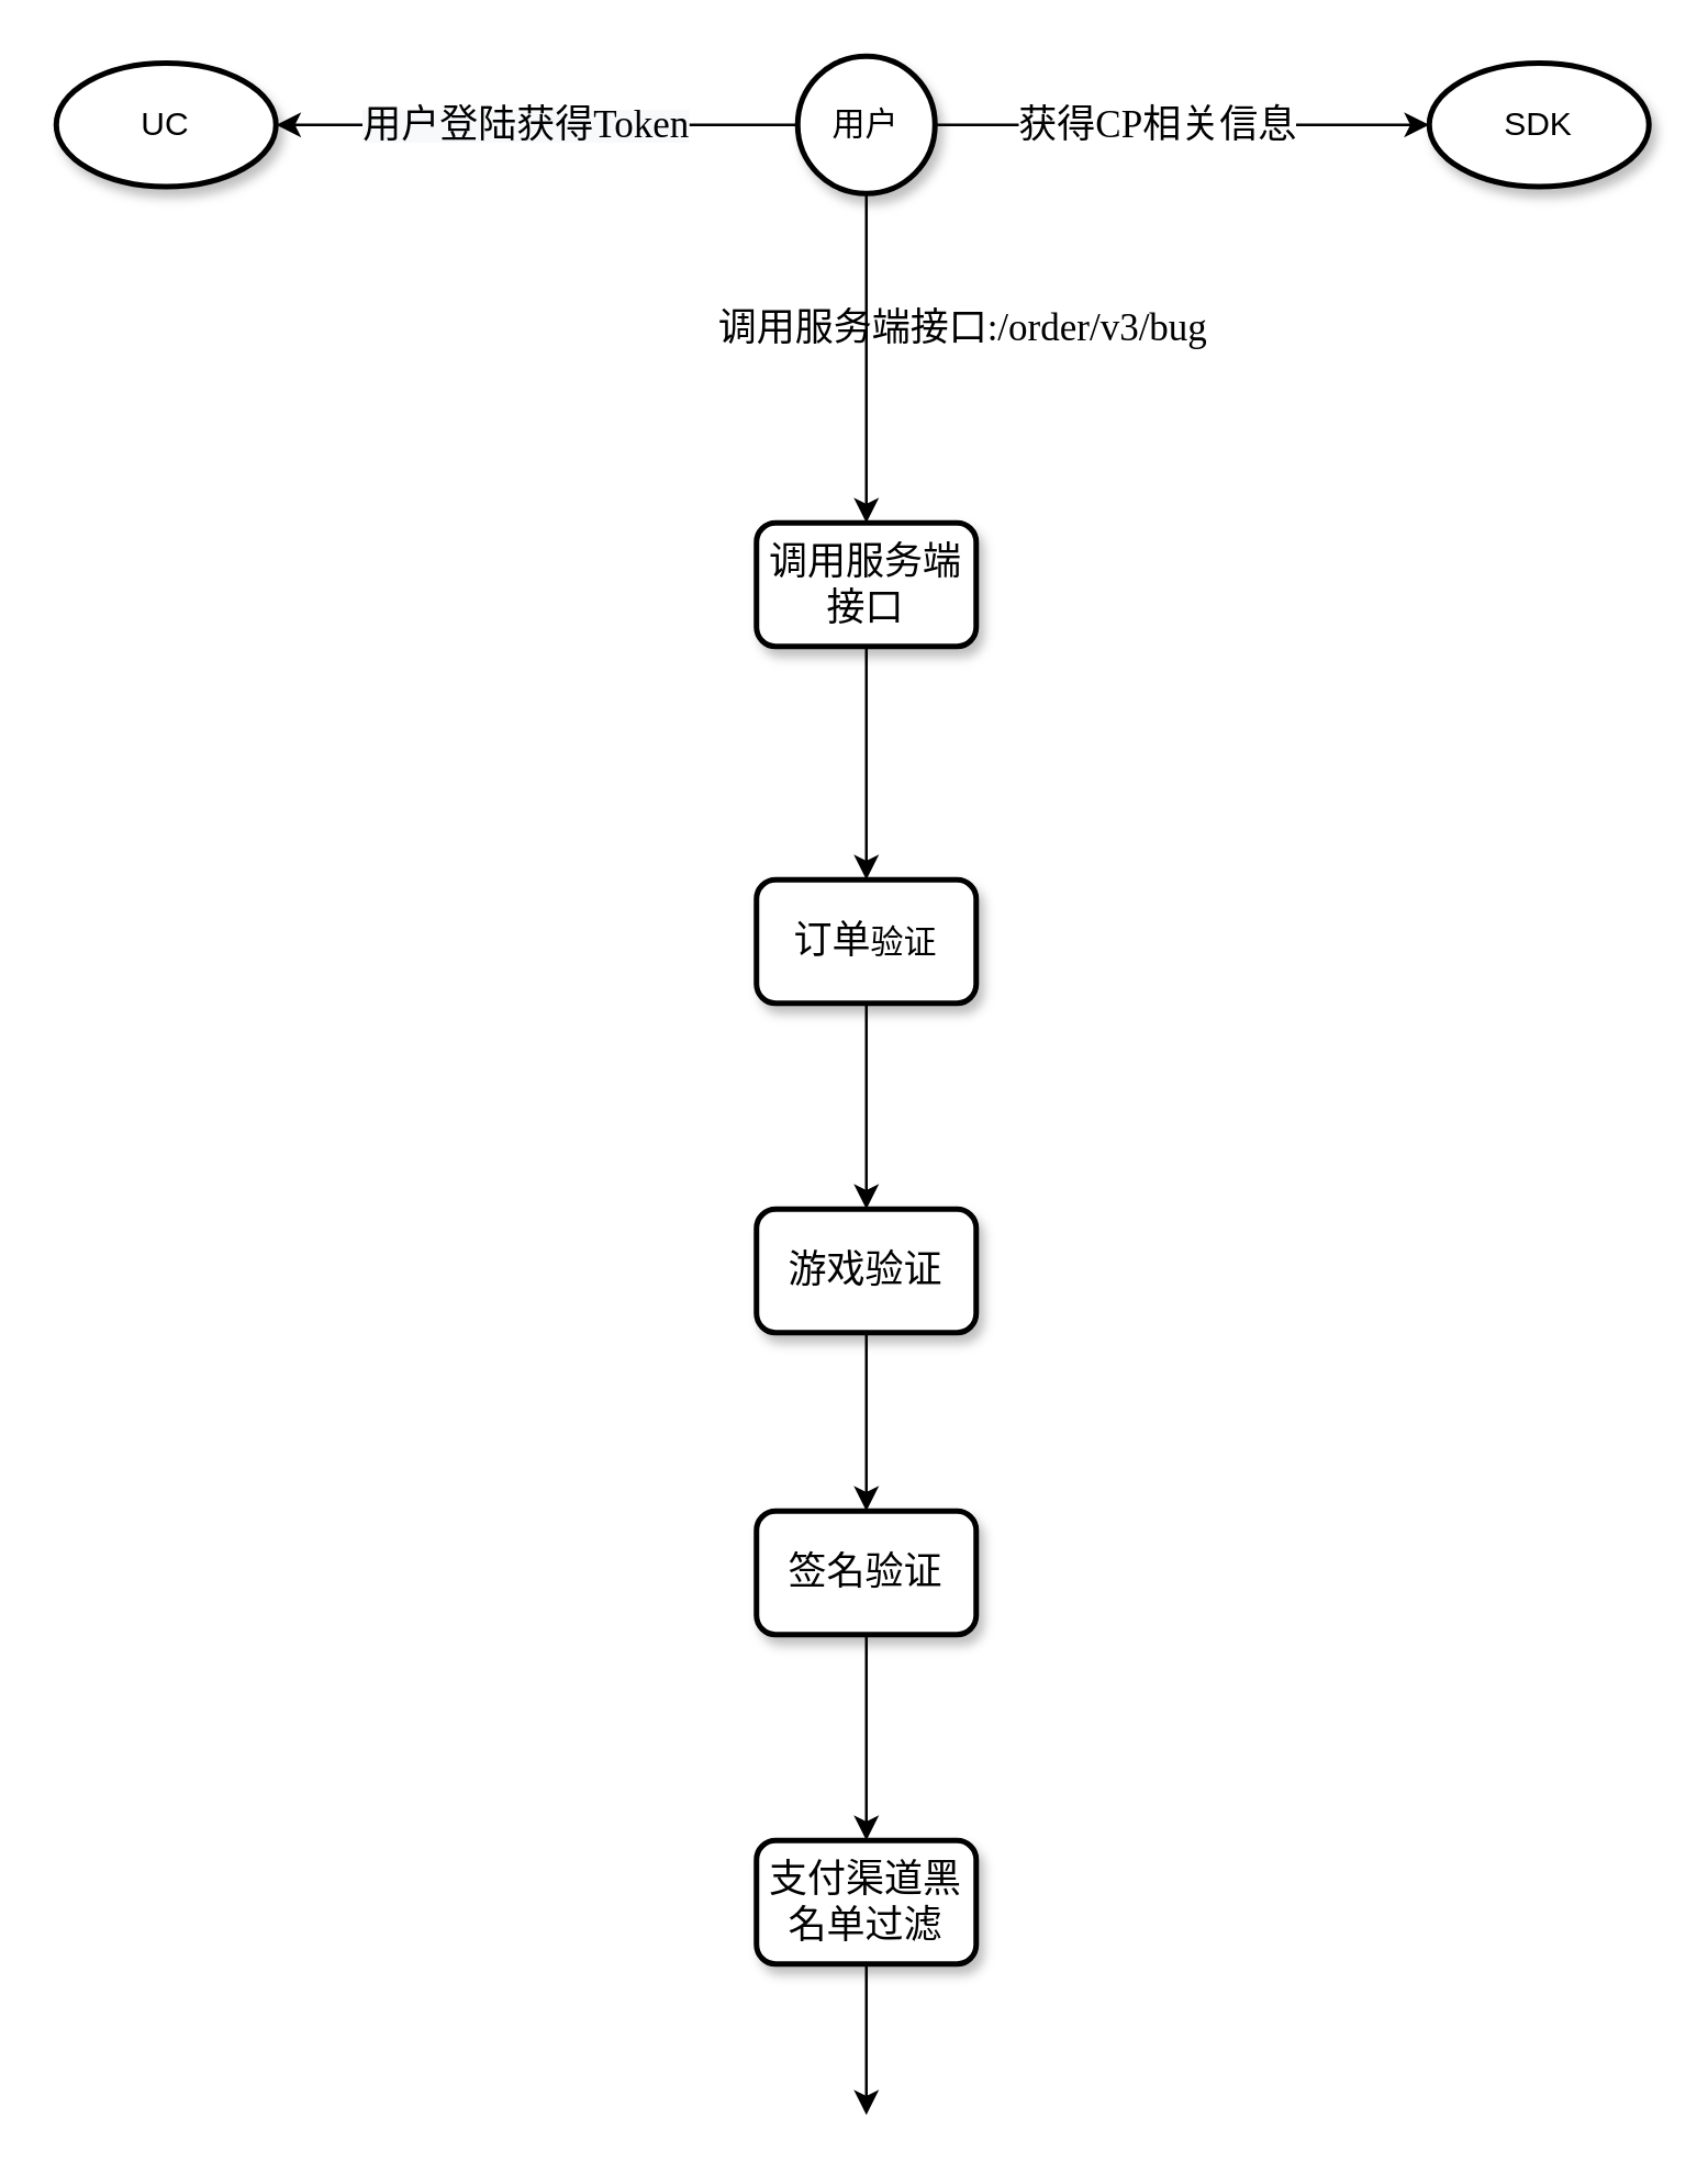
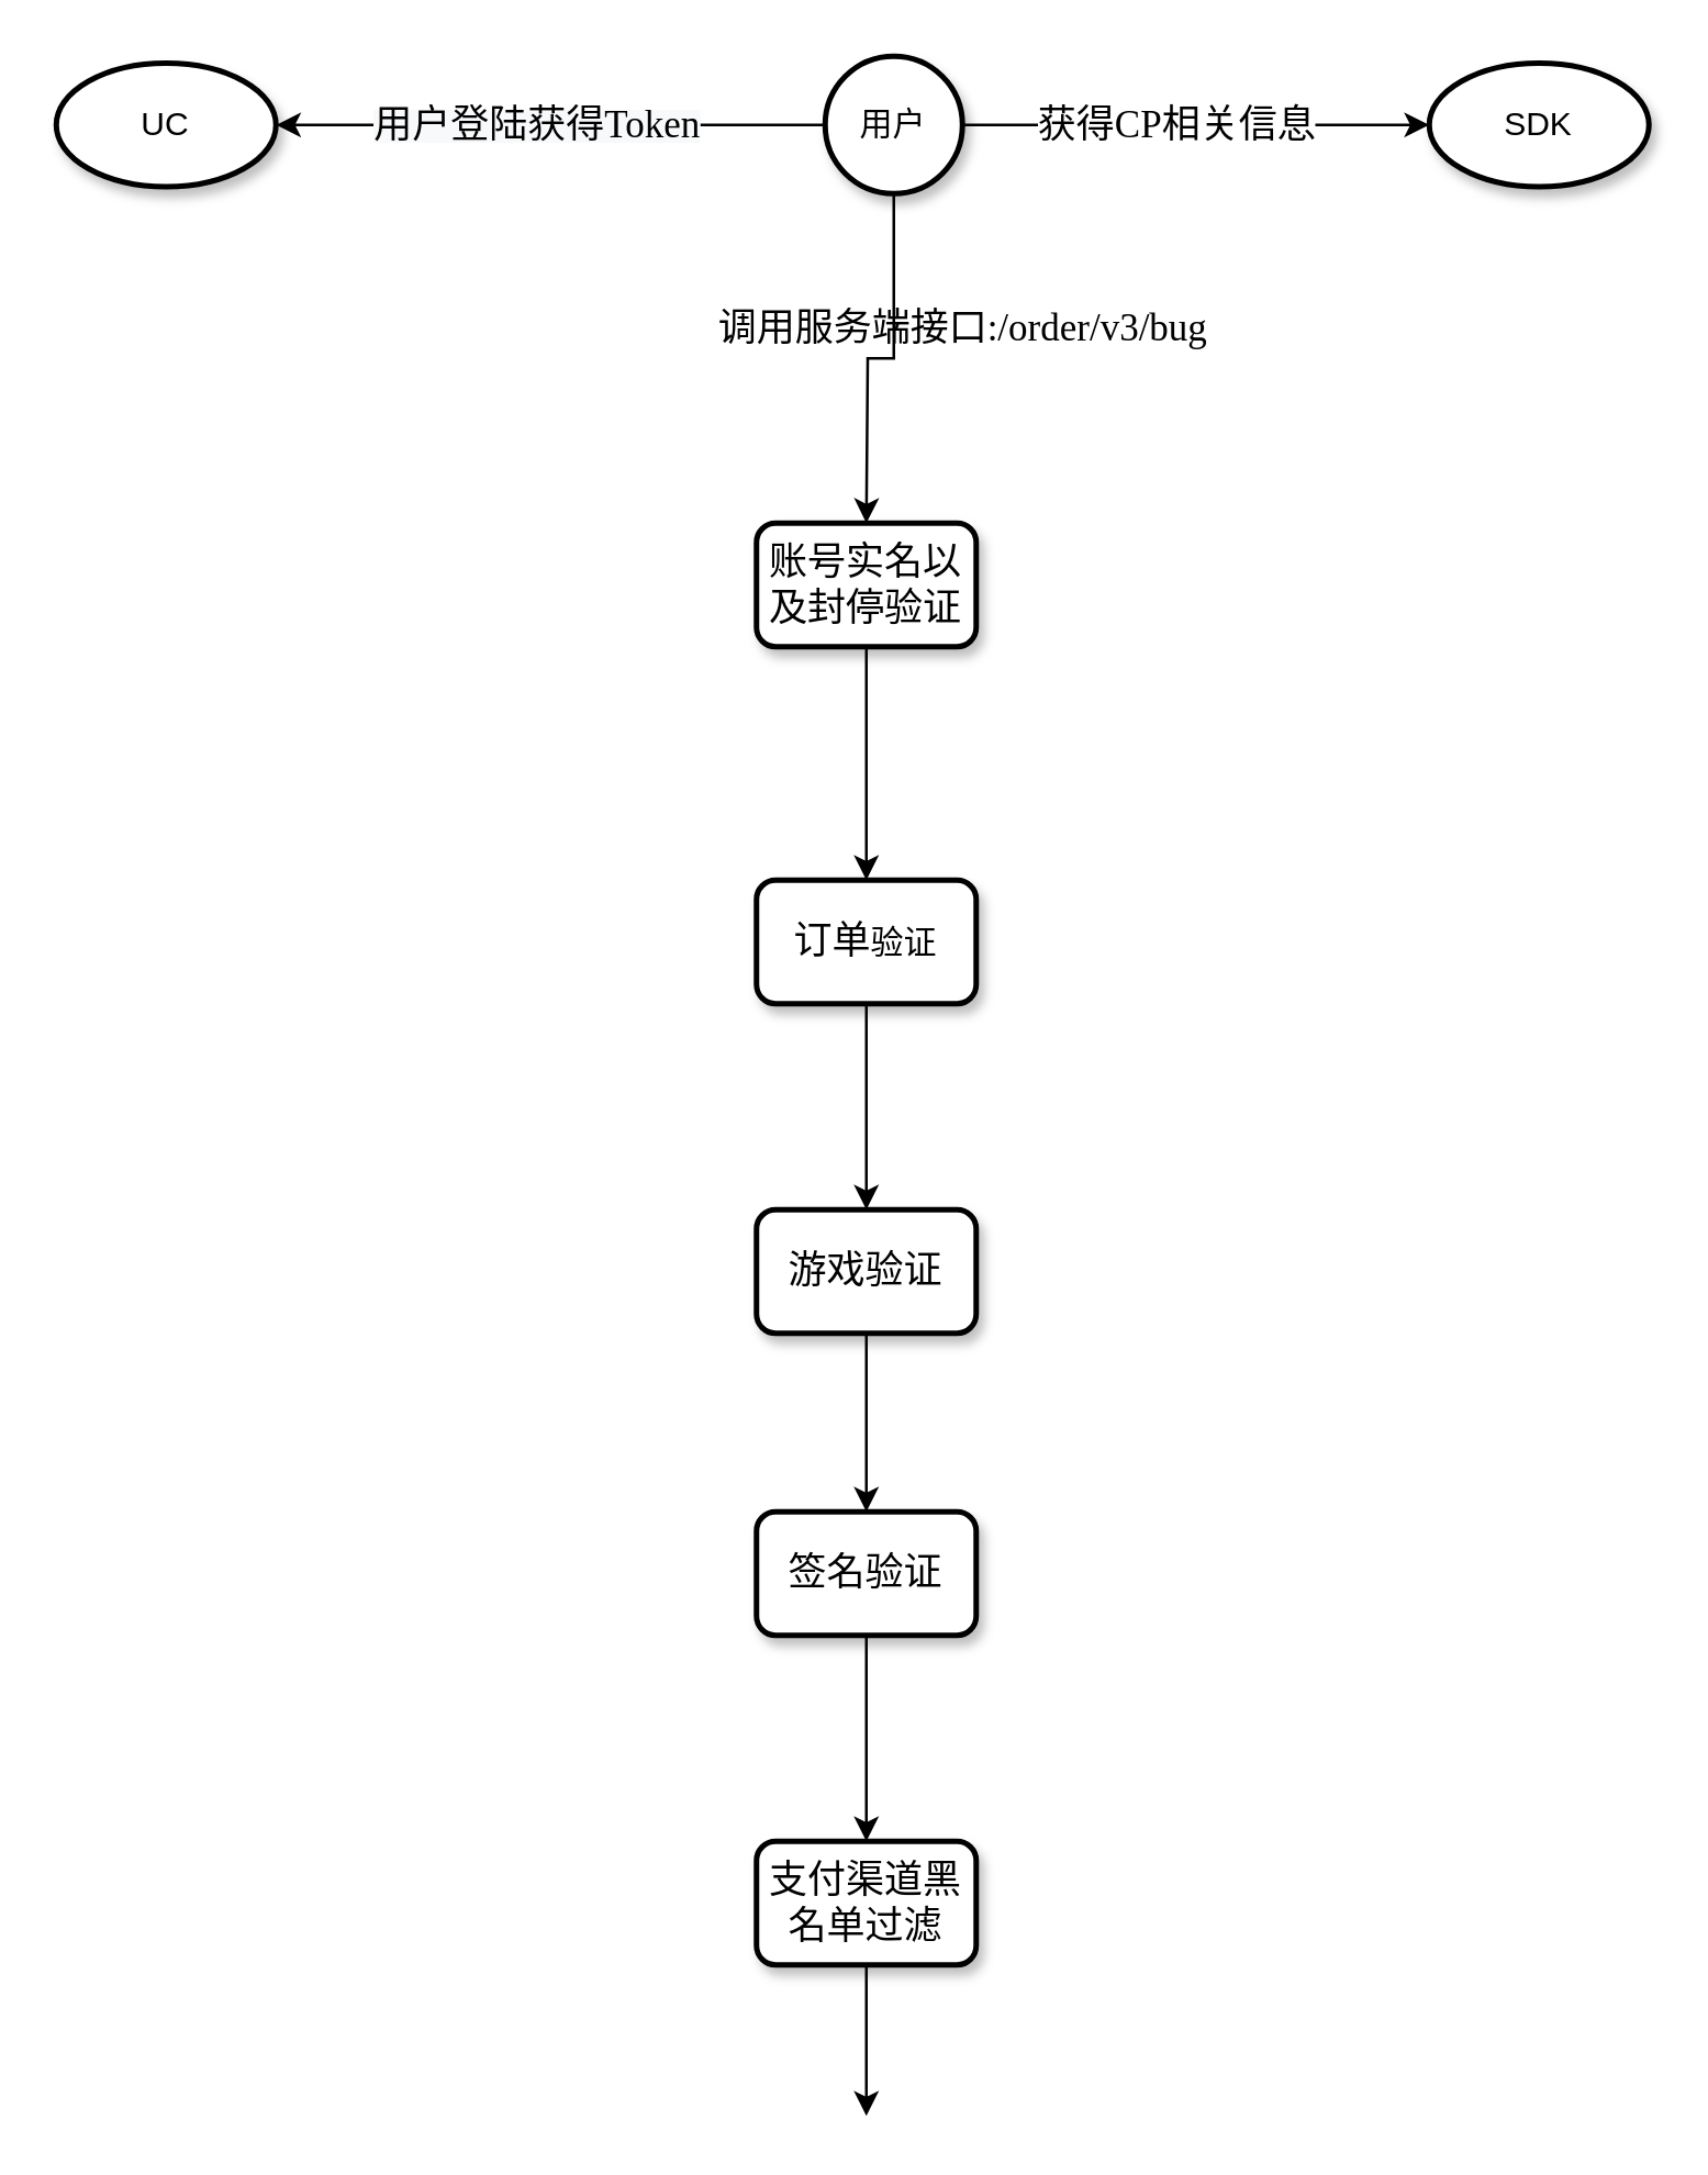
  <mxCell id="0" />
  <mxCell id="1" parent="0" />
  <mxCell id="2" style="edgeStyle=orthogonalEdgeStyle;rounded=0;orthogonalLoop=1;jettySize=auto;html=1;" edge="1" parent="1" source="7" target="8"><mxGeometry relative="1" as="geometry" /></mxCell>
  <mxCell id="3" value="&lt;span style=&quot;background-color: rgb(248 , 249 , 250)&quot;&gt;&lt;font style=&quot;font-size: 14px&quot; face=&quot;Georgia&quot;&gt;用户登陆获得Token&lt;/font&gt;&lt;/span&gt;" style="edgeLabel;html=1;align=center;verticalAlign=middle;resizable=0;points=[];" vertex="1" connectable="0" parent="2"><mxGeometry x="0.179" relative="1" as="geometry"><mxPoint x="12" as="offset" /></mxGeometry></mxCell>
  <mxCell id="4" style="edgeStyle=orthogonalEdgeStyle;rounded=0;orthogonalLoop=1;jettySize=auto;html=1;exitX=1;exitY=0.5;exitDx=0;exitDy=0;exitPerimeter=0;entryX=0;entryY=0.5;entryDx=0;entryDy=0;" edge="1" parent="1" source="7" target="9"><mxGeometry relative="1" as="geometry" /></mxCell>
  <mxCell id="5" value="&lt;font face=&quot;Georgia&quot; style=&quot;font-size: 14px&quot;&gt;获得CP相关信息&lt;/font&gt;" style="edgeLabel;html=1;align=center;verticalAlign=middle;resizable=0;points=[];" vertex="1" connectable="0" parent="4"><mxGeometry x="-0.356" relative="1" as="geometry"><mxPoint x="22" as="offset" /></mxGeometry></mxCell>
  <mxCell id="6" style="edgeStyle=orthogonalEdgeStyle;rounded=0;orthogonalLoop=1;jettySize=auto;html=1;exitX=0.5;exitY=1;exitDx=0;exitDy=0;exitPerimeter=0;" edge="1" parent="1" source="7"><mxGeometry relative="1" as="geometry"><mxPoint x="315" y="190" as="targetPoint" /></mxGeometry></mxCell>
- <mxCell id="7" value="用户" style="strokeWidth=2;html=1;shape=mxgraph.flowchart.start_2;whiteSpace=wrap;shadow=1;" parent="1" vertex="1"><mxGeometry x="290" y="20" width="50" height="50" as="geometry" /></mxCell>
+ <mxCell id="7" value="用户" style="strokeWidth=2;html=1;shape=mxgraph.flowchart.start_2;whiteSpace=wrap;shadow=1;" parent="1" vertex="1"><mxGeometry x="300" y="20" width="50" height="50" as="geometry" /></mxCell>
  <mxCell id="8" value="UC" style="ellipse;whiteSpace=wrap;html=1;absoluteArcSize=1;arcSize=14;strokeWidth=2;shadow=1;" vertex="1" parent="1"><mxGeometry x="20" y="22.5" width="80" height="45" as="geometry" /></mxCell>
  <mxCell id="9" value="SDK" style="ellipse;whiteSpace=wrap;html=1;absoluteArcSize=1;arcSize=14;strokeWidth=2;shadow=1;" vertex="1" parent="1"><mxGeometry x="520" y="22.5" width="80" height="45" as="geometry" /></mxCell>
  <mxCell id="10" value="&lt;font style=&quot;font-size: 14px&quot; face=&quot;Georgia&quot;&gt;调用服务端接口:/order/v3/bug&lt;/font&gt;" style="text;html=1;align=center;verticalAlign=middle;resizable=0;points=[];autosize=1;strokeColor=none;fillColor=none;" vertex="1" parent="1"><mxGeometry x="245" y="110" width="210" height="20" as="geometry" /></mxCell>
  <mxCell id="11" style="edgeStyle=orthogonalEdgeStyle;rounded=0;orthogonalLoop=1;jettySize=auto;html=1;exitX=0.5;exitY=1;exitDx=0;exitDy=0;fontFamily=Georgia;fontSize=14;" edge="1" parent="1" source="12"><mxGeometry relative="1" as="geometry"><mxPoint x="315" y="320" as="targetPoint" /></mxGeometry></mxCell>
- <mxCell id="12" value="&lt;font face=&quot;Georgia&quot; style=&quot;font-size: 14px&quot;&gt;调用服务端接口&lt;/font&gt;" style="rounded=1;whiteSpace=wrap;html=1;absoluteArcSize=1;arcSize=14;strokeWidth=2;shadow=1;" vertex="1" parent="1"><mxGeometry x="275" y="190" width="80" height="45" as="geometry" /></mxCell>
+ <mxCell id="12" value="&lt;font face=&quot;Georgia&quot; style=&quot;font-size: 14px&quot;&gt;账号实名以及封停验证&lt;/font&gt;" style="rounded=1;whiteSpace=wrap;html=1;absoluteArcSize=1;arcSize=14;strokeWidth=2;shadow=1;" vertex="1" parent="1"><mxGeometry x="275" y="190" width="80" height="45" as="geometry" /></mxCell>
  <mxCell id="13" style="edgeStyle=orthogonalEdgeStyle;rounded=0;orthogonalLoop=1;jettySize=auto;html=1;exitX=0.5;exitY=1;exitDx=0;exitDy=0;fontFamily=Georgia;fontSize=14;" edge="1" parent="1" source="14"><mxGeometry relative="1" as="geometry"><mxPoint x="315" y="440" as="targetPoint" /></mxGeometry></mxCell>
  <mxCell id="14" value="&lt;font style=&quot;font-size: 14px&quot; face=&quot;Georgia&quot;&gt;订单&lt;/font&gt;验证" style="rounded=1;whiteSpace=wrap;html=1;absoluteArcSize=1;arcSize=14;strokeWidth=2;shadow=1;" vertex="1" parent="1"><mxGeometry x="275" y="320" width="80" height="45" as="geometry" /></mxCell>
  <mxCell id="15" style="edgeStyle=orthogonalEdgeStyle;rounded=0;orthogonalLoop=1;jettySize=auto;html=1;exitX=0.5;exitY=1;exitDx=0;exitDy=0;fontFamily=Georgia;fontSize=14;" edge="1" parent="1" source="16"><mxGeometry relative="1" as="geometry"><mxPoint x="315" y="550" as="targetPoint" /></mxGeometry></mxCell>
  <mxCell id="16" value="&lt;font face=&quot;Georgia&quot;&gt;&lt;span style=&quot;font-size: 14px&quot;&gt;游戏验证&lt;/span&gt;&lt;/font&gt;" style="rounded=1;whiteSpace=wrap;html=1;absoluteArcSize=1;arcSize=14;strokeWidth=2;shadow=1;" vertex="1" parent="1"><mxGeometry x="275" y="440" width="80" height="45" as="geometry" /></mxCell>
  <mxCell id="17" style="edgeStyle=orthogonalEdgeStyle;rounded=0;orthogonalLoop=1;jettySize=auto;html=1;exitX=0.5;exitY=1;exitDx=0;exitDy=0;fontFamily=Georgia;fontSize=14;" edge="1" parent="1" source="18"><mxGeometry relative="1" as="geometry"><mxPoint x="315" y="670" as="targetPoint" /></mxGeometry></mxCell>
  <mxCell id="18" value="&lt;font face=&quot;Georgia&quot;&gt;&lt;span style=&quot;font-size: 14px&quot;&gt;签名验证&lt;/span&gt;&lt;/font&gt;" style="rounded=1;whiteSpace=wrap;html=1;absoluteArcSize=1;arcSize=14;strokeWidth=2;shadow=1;" vertex="1" parent="1"><mxGeometry x="275" y="550" width="80" height="45" as="geometry" /></mxCell>
  <mxCell id="19" style="edgeStyle=orthogonalEdgeStyle;rounded=0;orthogonalLoop=1;jettySize=auto;html=1;exitX=0.5;exitY=1;exitDx=0;exitDy=0;fontFamily=Georgia;fontSize=14;" edge="1" parent="1" source="20"><mxGeometry relative="1" as="geometry"><mxPoint x="315" y="770" as="targetPoint" /></mxGeometry></mxCell>
  <mxCell id="20" value="&lt;font face=&quot;Georgia&quot;&gt;&lt;span style=&quot;font-size: 14px&quot;&gt;支付渠道黑名单过滤&lt;/span&gt;&lt;/font&gt;" style="rounded=1;whiteSpace=wrap;html=1;absoluteArcSize=1;arcSize=14;strokeWidth=2;shadow=1;" vertex="1" parent="1"><mxGeometry x="275" y="670" width="80" height="45" as="geometry" /></mxCell>
